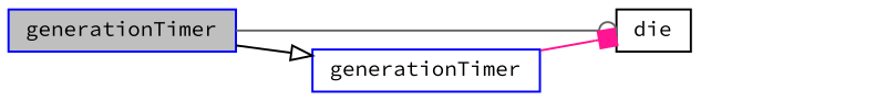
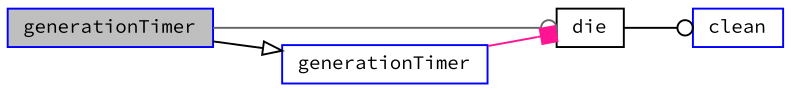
  digraph {
    rankdir=LR
    fontname="Source Code Pro"
    node [color=blue fillcolor=white fontname="Source Code Pro" fontsize=10 shape=record style=filled]
    edge [color=black fontname="Source Code Pro" fontsize=10 labelfontname=Helvetica labelfontsize=10 style=solid arrowhead=odot]
    n1 [fillcolor=grey75 fontcolor=black height=0.2 label=generationTimer width=0.4]
    n2 [color=black height=0.2 label=die width=0.4]
    n3 [height=0.2 label=generationTimer width=0.4]
+   n4 [height=0.2 label=clean width=0.4]
    n1 -> n2 [color=gray40]
    n1 -> n3 [arrowhead=onormal]
+   n2 -> n4
    n3 -> n2 [color=deeppink arrowhead=box]
  }
